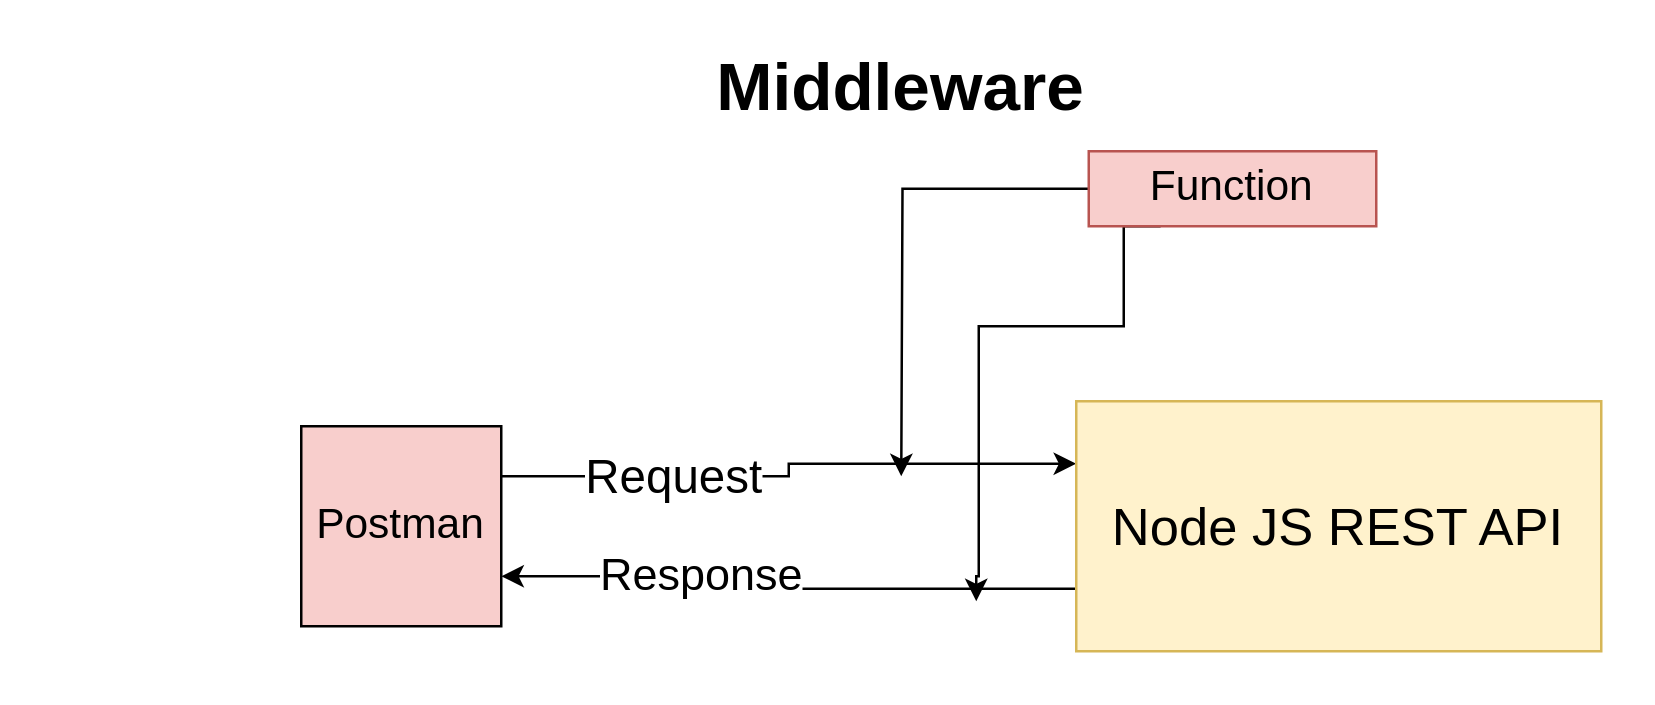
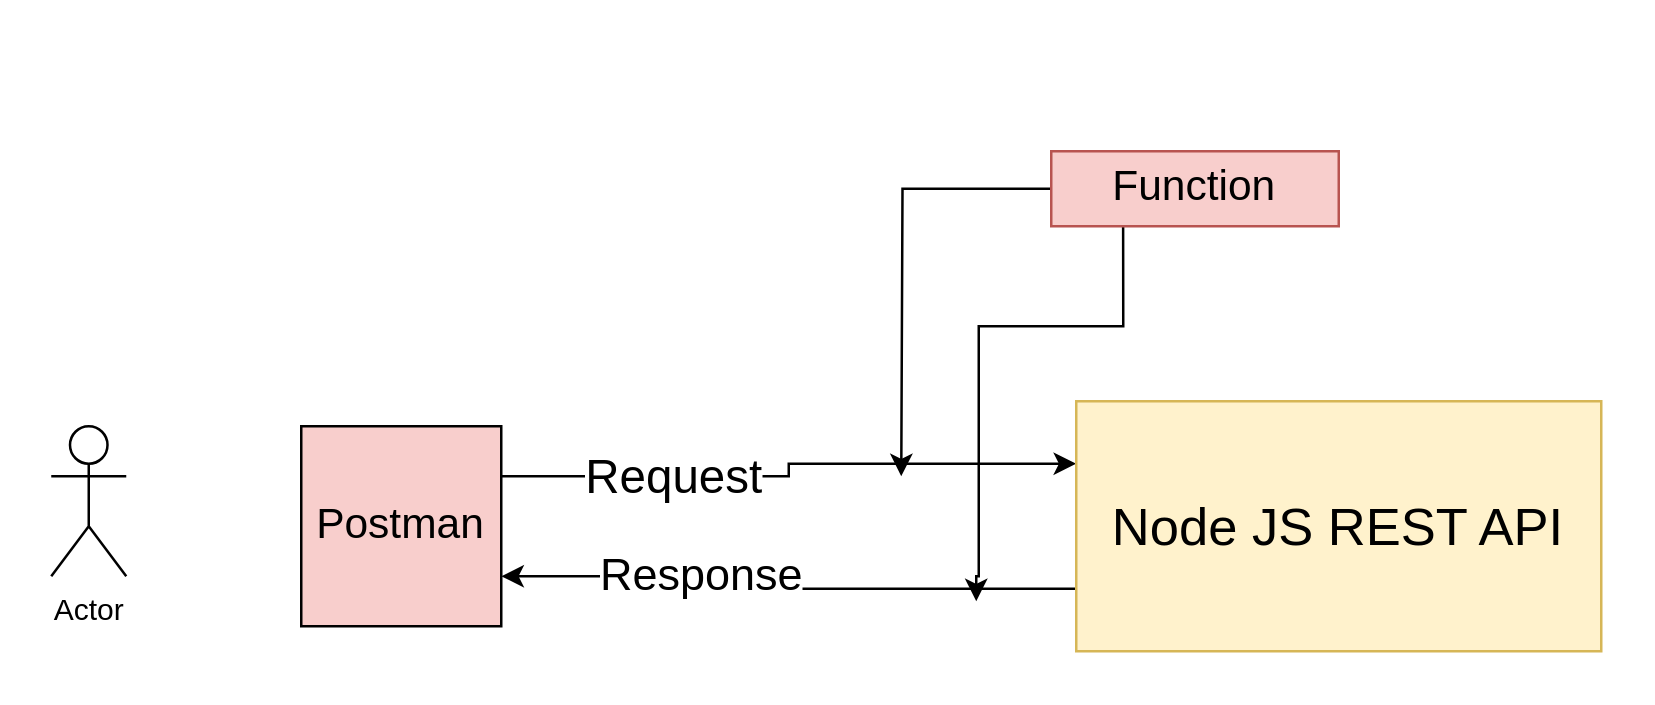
  <mxCell id="0" />
  <mxCell id="1" parent="0" />
- <mxCell id="2" value="Middleware" style="text;html=1;align=center;verticalAlign=middle;whiteSpace=wrap;rounded=0;fontStyle=1;fontSize=27;" vertex="1" parent="1"><mxGeometry x="250" y="20" width="220" height="30" as="geometry" /></mxCell>
+ <mxCell id="3" value="Actor" style="shape=umlActor;verticalLabelPosition=bottom;verticalAlign=top;html=1;outlineConnect=0;" vertex="1" parent="1"><mxGeometry x="20" y="170" width="30" height="60" as="geometry" /></mxCell>
  <mxCell id="4" style="edgeStyle=orthogonalEdgeStyle;rounded=0;orthogonalLoop=1;jettySize=auto;html=1;exitX=1;exitY=0.25;exitDx=0;exitDy=0;entryX=0;entryY=0.25;entryDx=0;entryDy=0;" edge="1" parent="1" source="6" target="9"><mxGeometry relative="1" as="geometry" /></mxCell>
  <mxCell id="5" value="Request" style="edgeLabel;html=1;align=center;verticalAlign=middle;resizable=0;points=[];fontSize=19;" vertex="1" connectable="0" parent="4"><mxGeometry x="-0.424" relative="1" as="geometry"><mxPoint as="offset" /></mxGeometry></mxCell>
  <mxCell id="6" value="Postman" style="whiteSpace=wrap;html=1;aspect=fixed;fontSize=17;fillColor=#f8cecc;" vertex="1" parent="1"><mxGeometry x="120" y="170" width="80" height="80" as="geometry" /></mxCell>
  <mxCell id="7" style="edgeStyle=orthogonalEdgeStyle;rounded=0;orthogonalLoop=1;jettySize=auto;html=1;exitX=0;exitY=0.75;exitDx=0;exitDy=0;entryX=1;entryY=0.75;entryDx=0;entryDy=0;" edge="1" parent="1" source="9" target="6"><mxGeometry relative="1" as="geometry" /></mxCell>
  <mxCell id="8" value="Response" style="edgeLabel;html=1;align=center;verticalAlign=middle;resizable=0;points=[];fontSize=18;" vertex="1" connectable="0" parent="7"><mxGeometry x="0.33" y="-1" relative="1" as="geometry"><mxPoint as="offset" /></mxGeometry></mxCell>
  <mxCell id="9" value="Node JS REST API" style="whiteSpace=wrap;html=1;fillColor=#fff2cc;strokeColor=#d6b656;fontSize=21;rounded=0;" vertex="1" parent="1"><mxGeometry x="430" y="160" width="210" height="100" as="geometry" /></mxCell>
  <mxCell id="10" style="edgeStyle=orthogonalEdgeStyle;rounded=0;orthogonalLoop=1;jettySize=auto;html=1;" edge="1" parent="1" source="12"><mxGeometry relative="1" as="geometry"><mxPoint x="360" y="190" as="targetPoint" /></mxGeometry></mxCell>
  <mxCell id="11" style="edgeStyle=orthogonalEdgeStyle;rounded=0;orthogonalLoop=1;jettySize=auto;html=1;exitX=0.25;exitY=1;exitDx=0;exitDy=0;" edge="1" parent="1" source="12"><mxGeometry relative="1" as="geometry"><mxPoint x="390" y="240" as="targetPoint" /><Array as="points"><mxPoint x="449" y="130" /><mxPoint x="391" y="130" /><mxPoint x="391" y="230" /><mxPoint x="390" y="230" /></Array></mxGeometry></mxCell>
- <mxCell id="12" value="Function" style="text;html=1;align=center;verticalAlign=middle;whiteSpace=wrap;rounded=0;fillColor=#f8cecc;strokeColor=#b85450;fontSize=17;" vertex="1" parent="1"><mxGeometry x="435" y="60" width="115" height="30" as="geometry" /></mxCell>
+ <mxCell id="12" value="Function" style="text;html=1;align=center;verticalAlign=middle;whiteSpace=wrap;rounded=0;fillColor=#f8cecc;strokeColor=#b85450;fontSize=17;" vertex="1" parent="1"><mxGeometry x="420" y="60" width="115" height="30" as="geometry" /></mxCell>
